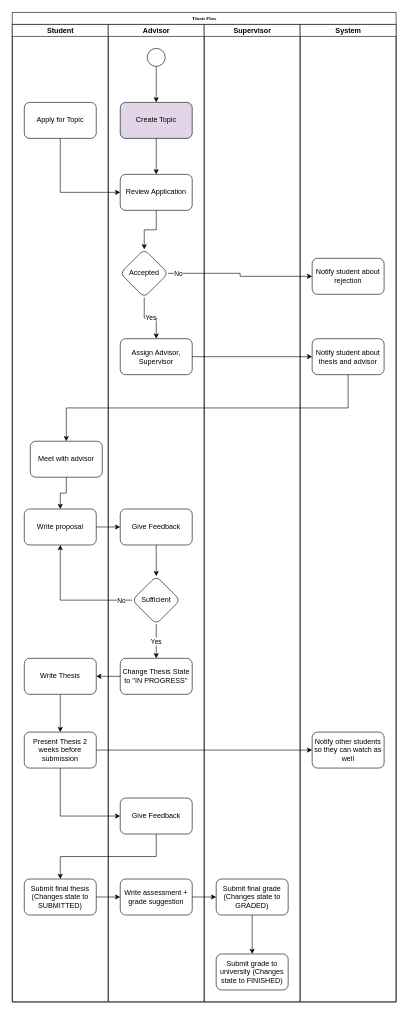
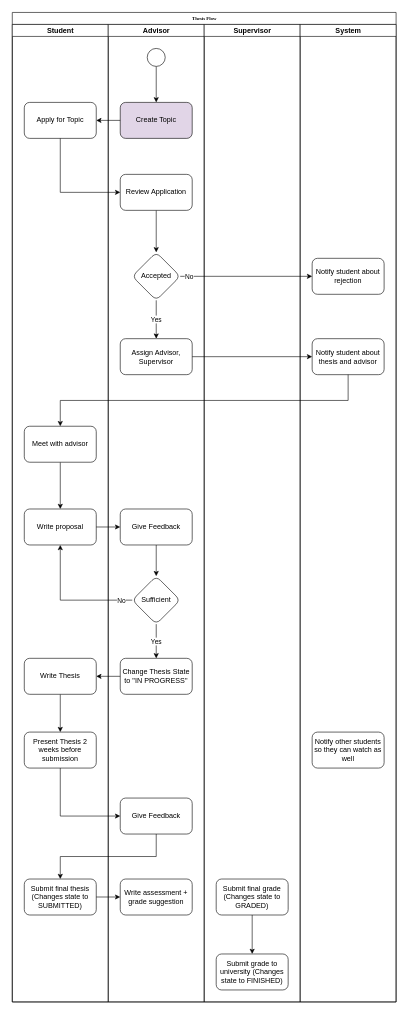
  <mxCell id="0" />
  <mxCell id="1" parent="0" />
  <mxCell id="2" value="Thesis Flow" style="swimlane;html=1;childLayout=stackLayout;startSize=20;rounded=0;shadow=0;labelBackgroundColor=none;strokeWidth=1;fontFamily=Verdana;fontSize=8;align=center;" parent="1" vertex="1"><mxGeometry x="20" y="20" width="640" height="1650" as="geometry" /></mxCell>
  <mxCell id="3" value="Student" style="swimlane;html=1;startSize=20;" parent="2" vertex="1"><mxGeometry y="20" width="160" height="1630" as="geometry" /></mxCell>
  <mxCell id="4" value="Apply for Topic" style="rounded=1;whiteSpace=wrap;html=1;" vertex="1" parent="3"><mxGeometry x="20" y="130" width="120" height="60" as="geometry" /></mxCell>
  <mxCell id="5" value="" style="edgeStyle=orthogonalEdgeStyle;rounded=0;orthogonalLoop=1;jettySize=auto;html=1;" edge="1" parent="3" source="6" target="7"><mxGeometry relative="1" as="geometry" /></mxCell>
- <mxCell id="6" value="Meet with advisor" style="whiteSpace=wrap;html=1;rounded=1;" vertex="1" parent="3"><mxGeometry x="30" y="695" width="120" height="60" as="geometry" /></mxCell>
+ <mxCell id="6" value="Meet with advisor" style="whiteSpace=wrap;html=1;rounded=1;" vertex="1" parent="3"><mxGeometry x="20" y="670" width="120" height="60" as="geometry" /></mxCell>
  <mxCell id="7" value="Write proposal" style="whiteSpace=wrap;html=1;rounded=1;" vertex="1" parent="3"><mxGeometry x="20" y="808" width="120" height="60" as="geometry" /></mxCell>
  <mxCell id="8" value="" style="edgeStyle=orthogonalEdgeStyle;rounded=0;orthogonalLoop=1;jettySize=auto;html=1;" edge="1" parent="3" source="9" target="10"><mxGeometry relative="1" as="geometry" /></mxCell>
  <mxCell id="9" value="Write Thesis" style="whiteSpace=wrap;html=1;rounded=1;" vertex="1" parent="3"><mxGeometry x="20" y="1057" width="120" height="60" as="geometry" /></mxCell>
  <mxCell id="10" value="Present Thesis 2 weeks before submission" style="whiteSpace=wrap;html=1;rounded=1;" vertex="1" parent="3"><mxGeometry x="20" y="1180" width="120" height="60" as="geometry" /></mxCell>
  <mxCell id="11" value="Submit final thesis (Changes state to SUBMITTED)" style="whiteSpace=wrap;html=1;rounded=1;" vertex="1" parent="3"><mxGeometry x="20" y="1425" width="120" height="60" as="geometry" /></mxCell>
  <mxCell id="12" value="Advisor" style="swimlane;html=1;startSize=20;" parent="2" vertex="1"><mxGeometry x="160" y="20" width="160" height="1630" as="geometry" /></mxCell>
  <mxCell id="13" style="edgeStyle=orthogonalEdgeStyle;rounded=0;orthogonalLoop=1;jettySize=auto;html=1;exitX=0.5;exitY=1;exitDx=0;exitDy=0;entryX=0.5;entryY=0;entryDx=0;entryDy=0;" edge="1" parent="12" source="14" target="15"><mxGeometry relative="1" as="geometry" /></mxCell>
  <mxCell id="14" value="" style="ellipse;whiteSpace=wrap;html=1;rounded=0;shadow=0;labelBackgroundColor=none;strokeWidth=1;fontFamily=Verdana;fontSize=8;align=center;" vertex="1" parent="12"><mxGeometry x="65" y="40" width="30" height="30" as="geometry" /></mxCell>
  <mxCell id="15" value="Create Topic" style="rounded=1;whiteSpace=wrap;html=1;fillColor=#e1d5e7;" vertex="1" parent="12"><mxGeometry x="20" y="130" width="120" height="60" as="geometry" /></mxCell>
  <mxCell id="16" value="" style="edgeStyle=orthogonalEdgeStyle;rounded=0;orthogonalLoop=1;jettySize=auto;html=1;" edge="1" parent="12" source="17" target="19"><mxGeometry relative="1" as="geometry" /></mxCell>
  <mxCell id="17" value="Review Application" style="rounded=1;whiteSpace=wrap;html=1;" vertex="1" parent="12"><mxGeometry x="20" y="250" width="120" height="60" as="geometry" /></mxCell>
  <mxCell id="18" value="Yes" style="edgeStyle=orthogonalEdgeStyle;rounded=0;orthogonalLoop=1;jettySize=auto;html=1;" edge="1" parent="12" source="19" target="20"><mxGeometry relative="1" as="geometry" /></mxCell>
- <mxCell id="19" value="Accepted" style="rhombus;whiteSpace=wrap;html=1;rounded=1;" vertex="1" parent="12"><mxGeometry x="20" y="375" width="80" height="80" as="geometry" /></mxCell>
+ <mxCell id="19" value="Accepted" style="rhombus;whiteSpace=wrap;html=1;rounded=1;" vertex="1" parent="12"><mxGeometry x="40" y="380" width="80" height="80" as="geometry" /></mxCell>
  <mxCell id="20" value="Assign Advisor, Supervisor" style="whiteSpace=wrap;html=1;rounded=1;" vertex="1" parent="12"><mxGeometry x="20" y="524" width="120" height="60" as="geometry" /></mxCell>
  <mxCell id="21" value="" style="edgeStyle=orthogonalEdgeStyle;rounded=0;orthogonalLoop=1;jettySize=auto;html=1;" edge="1" parent="12" source="22" target="24"><mxGeometry relative="1" as="geometry" /></mxCell>
  <mxCell id="22" value="Give Feedback" style="whiteSpace=wrap;html=1;rounded=1;" vertex="1" parent="12"><mxGeometry x="20" y="808" width="120" height="60" as="geometry" /></mxCell>
  <mxCell id="23" value="Yes" style="edgeStyle=orthogonalEdgeStyle;rounded=0;orthogonalLoop=1;jettySize=auto;html=1;" edge="1" parent="12" source="24" target="25"><mxGeometry relative="1" as="geometry" /></mxCell>
  <mxCell id="24" value="Sufficient" style="rhombus;whiteSpace=wrap;html=1;rounded=1;" vertex="1" parent="12"><mxGeometry x="40" y="920" width="80" height="80" as="geometry" /></mxCell>
  <mxCell id="25" value="Change Thesis State to &quot;IN PROGRESS&quot;" style="whiteSpace=wrap;html=1;rounded=1;" vertex="1" parent="12"><mxGeometry x="20" y="1057" width="120" height="60" as="geometry" /></mxCell>
  <mxCell id="26" value="Give Feedback" style="whiteSpace=wrap;html=1;rounded=1;" vertex="1" parent="12"><mxGeometry x="20" y="1290" width="120" height="60" as="geometry" /></mxCell>
  <mxCell id="27" value="Write assessment + grade suggestion" style="whiteSpace=wrap;html=1;rounded=1;" vertex="1" parent="12"><mxGeometry x="20" y="1425" width="120" height="60" as="geometry" /></mxCell>
  <mxCell id="28" value="Supervisor" style="swimlane;html=1;startSize=20;" parent="2" vertex="1"><mxGeometry x="320" y="20" width="160" height="1630" as="geometry" /></mxCell>
  <mxCell id="29" value="" style="edgeStyle=orthogonalEdgeStyle;rounded=0;orthogonalLoop=1;jettySize=auto;html=1;" edge="1" parent="28" source="30" target="31"><mxGeometry relative="1" as="geometry" /></mxCell>
  <mxCell id="30" value="Submit final grade&lt;div&gt;(Changes state to GRADED)&lt;/div&gt;" style="whiteSpace=wrap;html=1;rounded=1;" vertex="1" parent="28"><mxGeometry x="20" y="1425" width="120" height="60" as="geometry" /></mxCell>
  <mxCell id="31" value="Submit grade to university (Changes state to FINISHED)" style="whiteSpace=wrap;html=1;rounded=1;" vertex="1" parent="28"><mxGeometry x="20" y="1550" width="120" height="60" as="geometry" /></mxCell>
  <mxCell id="32" value="System" style="swimlane;html=1;startSize=20;" parent="2" vertex="1"><mxGeometry x="480" y="20" width="160" height="1630" as="geometry" /></mxCell>
  <mxCell id="33" value="Notify student about rejection" style="whiteSpace=wrap;html=1;rounded=1;" vertex="1" parent="32"><mxGeometry x="20" y="390" width="120" height="60" as="geometry" /></mxCell>
  <mxCell id="34" value="Notify student about thesis and advisor" style="whiteSpace=wrap;html=1;rounded=1;" vertex="1" parent="32"><mxGeometry x="20" y="524" width="120" height="60" as="geometry" /></mxCell>
  <mxCell id="35" value="Notify other students so they can watch as well" style="whiteSpace=wrap;html=1;rounded=1;" vertex="1" parent="32"><mxGeometry x="20" y="1180" width="120" height="60" as="geometry" /></mxCell>
- <mxCell id="36" value="" style="edgeStyle=orthogonalEdgeStyle;rounded=0;orthogonalLoop=1;jettySize=auto;html=1;" edge="1" parent="2" source="15" target="17"><mxGeometry relative="1" as="geometry" /></mxCell>
+ <mxCell id="36" value="" style="edgeStyle=orthogonalEdgeStyle;rounded=0;orthogonalLoop=1;jettySize=auto;html=1;" edge="1" parent="2" source="15" target="4"><mxGeometry relative="1" as="geometry" /></mxCell>
  <mxCell id="37" style="edgeStyle=orthogonalEdgeStyle;rounded=0;orthogonalLoop=1;jettySize=auto;html=1;exitX=0.5;exitY=1;exitDx=0;exitDy=0;entryX=0;entryY=0.5;entryDx=0;entryDy=0;" edge="1" parent="2" source="4" target="17"><mxGeometry relative="1" as="geometry" /></mxCell>
  <mxCell id="38" value="" style="edgeStyle=orthogonalEdgeStyle;rounded=0;orthogonalLoop=1;jettySize=auto;html=1;" edge="1" parent="2" source="19" target="33"><mxGeometry relative="1" as="geometry" /></mxCell>
  <mxCell id="39" value="No" style="edgeLabel;html=1;align=center;verticalAlign=middle;resizable=0;points=[];" vertex="1" connectable="0" parent="38"><mxGeometry x="-0.833" relative="1" as="geometry"><mxPoint x="-4" as="offset" /></mxGeometry></mxCell>
  <mxCell id="40" value="" style="edgeStyle=orthogonalEdgeStyle;rounded=0;orthogonalLoop=1;jettySize=auto;html=1;" edge="1" parent="2" source="20" target="34"><mxGeometry relative="1" as="geometry" /></mxCell>
  <mxCell id="41" style="edgeStyle=orthogonalEdgeStyle;rounded=0;orthogonalLoop=1;jettySize=auto;html=1;exitX=0.5;exitY=1;exitDx=0;exitDy=0;entryX=0.5;entryY=0;entryDx=0;entryDy=0;" edge="1" parent="2" source="34" target="6"><mxGeometry relative="1" as="geometry" /></mxCell>
  <mxCell id="42" value="" style="edgeStyle=orthogonalEdgeStyle;rounded=0;orthogonalLoop=1;jettySize=auto;html=1;" edge="1" parent="2" source="7" target="22"><mxGeometry relative="1" as="geometry" /></mxCell>
  <mxCell id="43" style="edgeStyle=orthogonalEdgeStyle;rounded=0;orthogonalLoop=1;jettySize=auto;html=1;exitX=0;exitY=0.5;exitDx=0;exitDy=0;entryX=0.5;entryY=1;entryDx=0;entryDy=0;" edge="1" parent="2" source="24" target="7"><mxGeometry relative="1" as="geometry" /></mxCell>
  <mxCell id="44" value="No" style="edgeLabel;html=1;align=center;verticalAlign=middle;resizable=0;points=[];" vertex="1" connectable="0" parent="43"><mxGeometry x="-0.83" relative="1" as="geometry"><mxPoint x="-1" as="offset" /></mxGeometry></mxCell>
  <mxCell id="45" value="" style="edgeStyle=orthogonalEdgeStyle;rounded=0;orthogonalLoop=1;jettySize=auto;html=1;" edge="1" parent="2" source="25" target="9"><mxGeometry relative="1" as="geometry" /></mxCell>
- <mxCell id="46" value="" style="edgeStyle=orthogonalEdgeStyle;rounded=0;orthogonalLoop=1;jettySize=auto;html=1;" edge="1" parent="2" source="10" target="35"><mxGeometry relative="1" as="geometry" /></mxCell>
  <mxCell id="47" style="edgeStyle=orthogonalEdgeStyle;rounded=0;orthogonalLoop=1;jettySize=auto;html=1;exitX=0.5;exitY=1;exitDx=0;exitDy=0;entryX=0;entryY=0.5;entryDx=0;entryDy=0;" edge="1" parent="2" source="10" target="26"><mxGeometry relative="1" as="geometry" /></mxCell>
  <mxCell id="48" style="edgeStyle=orthogonalEdgeStyle;rounded=0;orthogonalLoop=1;jettySize=auto;html=1;exitX=0.5;exitY=1;exitDx=0;exitDy=0;entryX=0.5;entryY=0;entryDx=0;entryDy=0;" edge="1" parent="2" source="26" target="11"><mxGeometry relative="1" as="geometry" /></mxCell>
  <mxCell id="49" value="" style="edgeStyle=orthogonalEdgeStyle;rounded=0;orthogonalLoop=1;jettySize=auto;html=1;" edge="1" parent="2" source="11" target="27"><mxGeometry relative="1" as="geometry" /></mxCell>
- <mxCell id="50" value="" style="edgeStyle=orthogonalEdgeStyle;rounded=0;orthogonalLoop=1;jettySize=auto;html=1;" edge="1" parent="2" source="27" target="30"><mxGeometry relative="1" as="geometry" /></mxCell>
